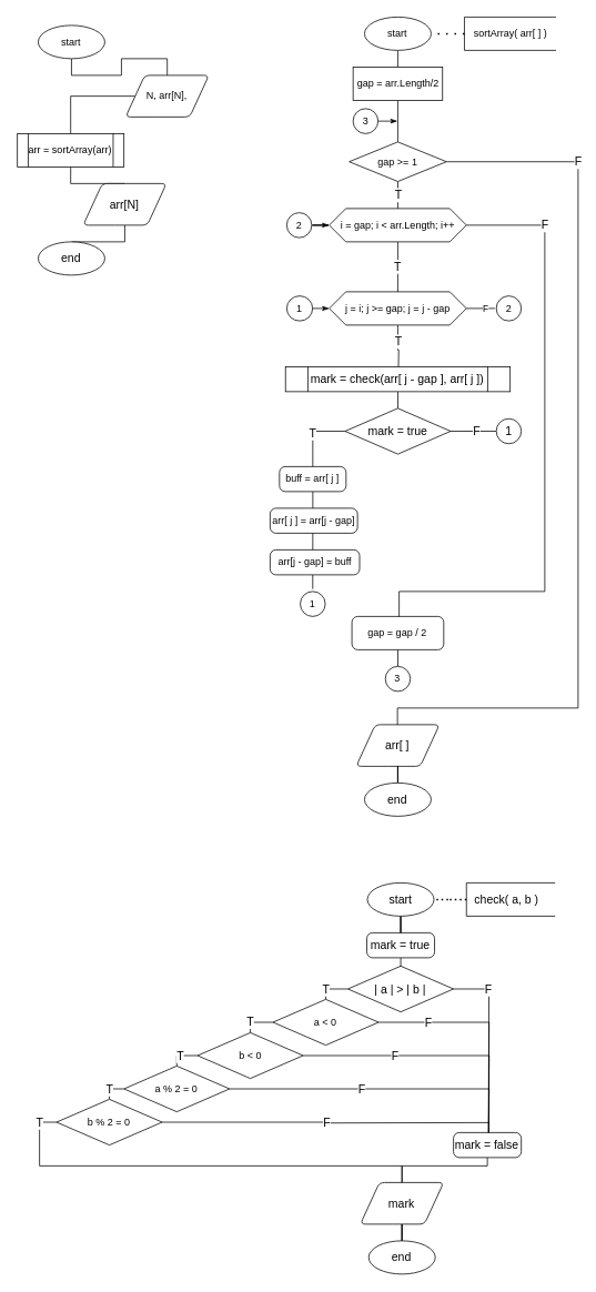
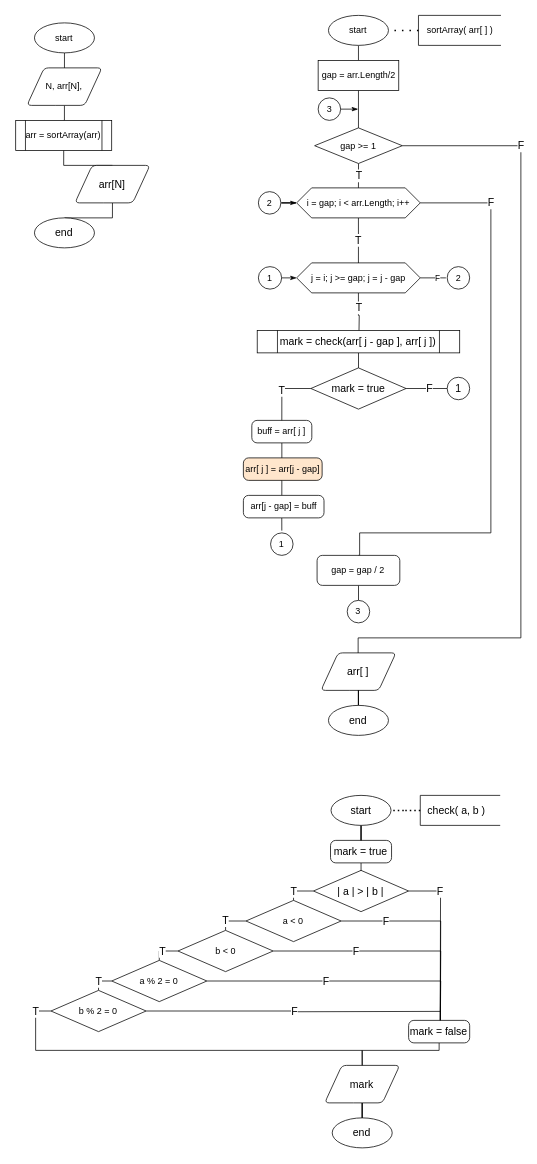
  <mxCell id="0" />
  <mxCell id="1" parent="0" />
  <mxCell id="2" style="edgeStyle=orthogonalEdgeStyle;rounded=0;orthogonalLoop=1;jettySize=auto;html=1;exitX=0.5;exitY=1;exitDx=0;exitDy=0;exitPerimeter=0;entryX=0.5;entryY=0;entryDx=0;entryDy=0;endArrow=none;endFill=0;" edge="1" parent="1" source="3" target="5"><mxGeometry relative="1" as="geometry" /></mxCell>
  <mxCell id="3" value="start" style="strokeWidth=1;html=1;shape=mxgraph.flowchart.start_1;whiteSpace=wrap;" vertex="1" parent="1"><mxGeometry x="45.44" y="30" width="80" height="40" as="geometry" /></mxCell>
  <mxCell id="4" value="" style="edgeStyle=orthogonalEdgeStyle;rounded=0;orthogonalLoop=1;jettySize=auto;html=1;endArrow=none;endFill=0;" edge="1" parent="1" source="5" target="7"><mxGeometry relative="1" as="geometry" /></mxCell>
- <mxCell id="5" value="N, arr[N]," style="shape=parallelogram;html=1;strokeWidth=1;perimeter=parallelogramPerimeter;whiteSpace=wrap;rounded=1;arcSize=12;size=0.23;" vertex="1" parent="1"><mxGeometry x="150.44" y="90" width="100" height="50" as="geometry" /></mxCell>
+ <mxCell id="5" value="N, arr[N]," style="shape=parallelogram;html=1;strokeWidth=1;perimeter=parallelogramPerimeter;whiteSpace=wrap;rounded=1;arcSize=12;size=0.23;" vertex="1" parent="1"><mxGeometry x="35.44" y="90" width="100" height="50" as="geometry" /></mxCell>
  <mxCell id="6" style="edgeStyle=orthogonalEdgeStyle;rounded=0;orthogonalLoop=1;jettySize=auto;html=1;exitX=0.5;exitY=1;exitDx=0;exitDy=0;entryX=0.5;entryY=0;entryDx=0;entryDy=0;fontSize=14;endArrow=none;endFill=0;strokeWidth=1;" edge="1" parent="1" source="7" target="76"><mxGeometry relative="1" as="geometry" /></mxCell>
  <mxCell id="7" value="arr = sortArray(arr)" style="shape=process;whiteSpace=wrap;html=1;backgroundOutline=1;strokeWidth=1;" vertex="1" parent="1"><mxGeometry x="20.44" y="160" width="128" height="40" as="geometry" /></mxCell>
  <mxCell id="8" value="" style="edgeStyle=orthogonalEdgeStyle;rounded=0;orthogonalLoop=1;jettySize=auto;html=1;endArrow=none;endFill=0;dashed=1;dashPattern=1 4;strokeWidth=2;" edge="1" parent="1" source="9" target="11"><mxGeometry relative="1" as="geometry" /></mxCell>
  <mxCell id="9" value="&amp;nbsp; &amp;nbsp;sortArray( arr[ ] )" style="strokeWidth=1;html=1;shape=mxgraph.flowchart.annotation_1;align=left;pointerEvents=1;" vertex="1" parent="1"><mxGeometry x="557.44" y="20" width="110" height="40" as="geometry" /></mxCell>
  <mxCell id="10" style="edgeStyle=orthogonalEdgeStyle;rounded=0;orthogonalLoop=1;jettySize=auto;html=1;exitX=0.5;exitY=1;exitDx=0;exitDy=0;exitPerimeter=0;entryX=0.5;entryY=0;entryDx=0;entryDy=0;endArrow=none;endFill=0;strokeWidth=1;" edge="1" parent="1" source="11" target="13"><mxGeometry relative="1" as="geometry" /></mxCell>
  <mxCell id="11" value="start" style="strokeWidth=1;html=1;shape=mxgraph.flowchart.start_1;whiteSpace=wrap;" vertex="1" parent="1"><mxGeometry x="437.44" y="20" width="80" height="40" as="geometry" /></mxCell>
  <mxCell id="12" value="" style="edgeStyle=orthogonalEdgeStyle;rounded=0;orthogonalLoop=1;jettySize=auto;html=1;endArrow=none;endFill=0;strokeWidth=1;" edge="1" parent="1" source="13" target="16"><mxGeometry relative="1" as="geometry" /></mxCell>
  <mxCell id="13" value="gap = arr.Length/2" style="whiteSpace=wrap;html=1;absoluteArcSize=1;arcSize=14;strokeWidth=1;rounded=0;" vertex="1" parent="1"><mxGeometry x="423.69" y="80" width="107.5" height="40" as="geometry" /></mxCell>
  <mxCell id="14" value="&lt;font style=&quot;font-size: 14px&quot;&gt;T&lt;/font&gt;" style="edgeStyle=orthogonalEdgeStyle;rounded=0;orthogonalLoop=1;jettySize=auto;html=1;endArrow=none;endFill=0;strokeWidth=1;" edge="1" parent="1" source="16" target="19"><mxGeometry relative="1" as="geometry" /></mxCell>
  <mxCell id="15" value="&lt;font style=&quot;font-size: 14px&quot;&gt;F&lt;/font&gt;" style="edgeStyle=orthogonalEdgeStyle;rounded=0;orthogonalLoop=1;jettySize=auto;html=1;endArrow=none;endFill=0;strokeWidth=1;" edge="1" parent="1" source="16"><mxGeometry x="-0.713" relative="1" as="geometry"><mxPoint x="477" y="920" as="targetPoint" /><Array as="points"><mxPoint x="694" y="194" /><mxPoint x="694" y="850" /><mxPoint x="477" y="850" /></Array><mxPoint as="offset" /></mxGeometry></mxCell>
  <mxCell id="16" value="gap &amp;gt;= 1" style="strokeWidth=1;html=1;shape=mxgraph.flowchart.decision;whiteSpace=wrap;" vertex="1" parent="1"><mxGeometry x="419" y="170" width="116.88" height="47.5" as="geometry" /></mxCell>
  <mxCell id="17" value="&lt;font style=&quot;font-size: 14px&quot;&gt;T&lt;/font&gt;" style="edgeStyle=orthogonalEdgeStyle;rounded=0;orthogonalLoop=1;jettySize=auto;html=1;endArrow=none;endFill=0;strokeWidth=1;" edge="1" parent="1" source="19"><mxGeometry x="-0.25" relative="1" as="geometry"><mxPoint x="477.44" y="370" as="targetPoint" /><Array as="points"><mxPoint x="477" y="320" /><mxPoint x="477" y="320" /></Array><mxPoint as="offset" /></mxGeometry></mxCell>
  <mxCell id="18" value="&lt;font style=&quot;font-size: 14px&quot;&gt;F&lt;/font&gt;" style="edgeStyle=orthogonalEdgeStyle;rounded=0;orthogonalLoop=1;jettySize=auto;html=1;entryX=0.5;entryY=0;entryDx=0;entryDy=0;endArrow=none;endFill=0;strokeWidth=1;" edge="1" parent="1" source="19" target="36"><mxGeometry x="-0.746" relative="1" as="geometry"><Array as="points"><mxPoint x="654" y="270" /><mxPoint x="654" y="710" /><mxPoint x="479" y="710" /></Array><mxPoint as="offset" /></mxGeometry></mxCell>
  <mxCell id="19" value="i = gap; i &amp;lt; arr.Length; i++" style="shape=hexagon;perimeter=hexagonPerimeter2;whiteSpace=wrap;html=1;fixedSize=1;strokeWidth=1;" vertex="1" parent="1"><mxGeometry x="395.02" y="250" width="164.84" height="40" as="geometry" /></mxCell>
  <mxCell id="20" value="&lt;font style=&quot;font-size: 14px&quot;&gt;T&lt;/font&gt;" style="edgeStyle=orthogonalEdgeStyle;rounded=0;orthogonalLoop=1;jettySize=auto;html=1;endArrow=none;endFill=0;strokeWidth=1;" edge="1" parent="1" source="22"><mxGeometry x="-0.34" y="1" relative="1" as="geometry"><mxPoint x="478" y="450" as="targetPoint" /><mxPoint as="offset" /></mxGeometry></mxCell>
  <mxCell id="21" value="F" style="edgeStyle=orthogonalEdgeStyle;rounded=0;orthogonalLoop=1;jettySize=auto;html=1;endArrow=none;endFill=0;strokeWidth=1;" edge="1" parent="1" source="22"><mxGeometry x="0.379" relative="1" as="geometry"><mxPoint x="594" y="370" as="targetPoint" /><mxPoint as="offset" /></mxGeometry></mxCell>
  <mxCell id="22" value="j = i; j &amp;gt;= gap; j = j - gap" style="shape=hexagon;perimeter=hexagonPerimeter2;whiteSpace=wrap;html=1;fixedSize=1;strokeWidth=1;" vertex="1" parent="1"><mxGeometry x="395.02" y="350" width="164.84" height="40" as="geometry" /></mxCell>
  <mxCell id="23" value="" style="edgeStyle=orthogonalEdgeStyle;rounded=0;orthogonalLoop=1;jettySize=auto;html=1;endArrow=none;endFill=0;strokeWidth=1;" edge="1" parent="1" source="24"><mxGeometry relative="1" as="geometry"><mxPoint x="373.96" y="610" as="targetPoint" /></mxGeometry></mxCell>
  <mxCell id="24" value="buff = arr[ j ]" style="rounded=1;whiteSpace=wrap;html=1;absoluteArcSize=1;arcSize=14;strokeWidth=1;" vertex="1" parent="1"><mxGeometry x="335.25" y="560" width="80" height="30" as="geometry" /></mxCell>
  <mxCell id="25" style="edgeStyle=orthogonalEdgeStyle;rounded=0;orthogonalLoop=1;jettySize=auto;html=1;exitX=0.5;exitY=1;exitDx=0;exitDy=0;entryX=0.5;entryY=0;entryDx=0;entryDy=0;endArrow=none;endFill=0;strokeWidth=1;" edge="1" parent="1"><mxGeometry relative="1" as="geometry"><mxPoint x="374" y="640" as="sourcePoint" /><mxPoint x="375.25" y="660" as="targetPoint" /></mxGeometry></mxCell>
- <mxCell id="26" value="arr[ j ] = arr[j - gap]" style="rounded=1;whiteSpace=wrap;html=1;absoluteArcSize=1;arcSize=14;strokeWidth=1;" vertex="1" parent="1"><mxGeometry x="324" y="610" width="105" height="30" as="geometry" /></mxCell>
+ <mxCell id="26" value="arr[ j ] = arr[j - gap]" style="rounded=1;whiteSpace=wrap;html=1;absoluteArcSize=1;arcSize=14;strokeWidth=1;fillColor=#ffe6cc;" vertex="1" parent="1"><mxGeometry x="324" y="610" width="105" height="30" as="geometry" /></mxCell>
  <mxCell id="27" value="" style="edgeStyle=orthogonalEdgeStyle;rounded=0;orthogonalLoop=1;jettySize=auto;html=1;endArrow=none;endFill=0;strokeWidth=1;" edge="1" parent="1"><mxGeometry relative="1" as="geometry"><mxPoint x="375.2" y="690" as="sourcePoint" /><mxPoint x="375.25" y="707" as="targetPoint" /></mxGeometry></mxCell>
  <mxCell id="28" value="arr[j - gap] = buff" style="rounded=1;whiteSpace=wrap;html=1;absoluteArcSize=1;arcSize=14;strokeWidth=1;" vertex="1" parent="1"><mxGeometry x="324" y="660" width="107.5" height="30" as="geometry" /></mxCell>
  <mxCell id="29" value="1" style="ellipse;whiteSpace=wrap;html=1;strokeWidth=1;" vertex="1" parent="1"><mxGeometry x="360.25" y="710" width="30" height="30" as="geometry" /></mxCell>
  <mxCell id="30" style="edgeStyle=orthogonalEdgeStyle;rounded=0;orthogonalLoop=1;jettySize=auto;html=1;exitX=1;exitY=0.5;exitDx=0;exitDy=0;entryX=0;entryY=0.5;entryDx=0;entryDy=0;fontSize=14;endArrow=classicThin;endFill=1;strokeWidth=1;" edge="1" parent="1" source="31" target="22"><mxGeometry relative="1" as="geometry" /></mxCell>
  <mxCell id="31" value="1" style="ellipse;whiteSpace=wrap;html=1;strokeWidth=1;" vertex="1" parent="1"><mxGeometry x="344" y="355" width="31.02" height="30" as="geometry" /></mxCell>
  <mxCell id="32" value="2" style="ellipse;whiteSpace=wrap;html=1;strokeWidth=1;" vertex="1" parent="1"><mxGeometry x="595.73" y="355" width="30" height="30" as="geometry" /></mxCell>
  <mxCell id="33" value="" style="edgeStyle=orthogonalEdgeStyle;rounded=0;orthogonalLoop=1;jettySize=auto;html=1;endArrow=classicThin;endFill=1;strokeWidth=1;" edge="1" parent="1" source="34" target="19"><mxGeometry relative="1" as="geometry" /></mxCell>
  <mxCell id="34" value="2" style="ellipse;whiteSpace=wrap;html=1;strokeWidth=1;" vertex="1" parent="1"><mxGeometry x="344" y="255" width="30" height="30" as="geometry" /></mxCell>
  <mxCell id="35" value="" style="edgeStyle=orthogonalEdgeStyle;rounded=0;orthogonalLoop=1;jettySize=auto;html=1;fontSize=14;endArrow=none;endFill=0;strokeWidth=1;" edge="1" parent="1" source="36" target="37"><mxGeometry relative="1" as="geometry" /></mxCell>
  <mxCell id="36" value="gap = gap / 2" style="rounded=1;whiteSpace=wrap;html=1;absoluteArcSize=1;arcSize=14;strokeWidth=1;" vertex="1" parent="1"><mxGeometry x="422.29" y="740" width="110.31" height="40" as="geometry" /></mxCell>
  <mxCell id="37" value="3" style="ellipse;whiteSpace=wrap;html=1;strokeWidth=1;" vertex="1" parent="1"><mxGeometry x="462.44" y="800" width="30" height="30" as="geometry" /></mxCell>
  <mxCell id="38" style="edgeStyle=orthogonalEdgeStyle;rounded=0;orthogonalLoop=1;jettySize=auto;html=1;endArrow=classicThin;endFill=1;strokeWidth=1;" edge="1" parent="1" source="39"><mxGeometry relative="1" as="geometry"><mxPoint x="477" y="145" as="targetPoint" /><Array as="points"><mxPoint x="477" y="145" /></Array></mxGeometry></mxCell>
  <mxCell id="39" value="3" style="ellipse;whiteSpace=wrap;html=1;strokeWidth=1;" vertex="1" parent="1"><mxGeometry x="423.69" y="130" width="30" height="30" as="geometry" /></mxCell>
  <mxCell id="40" value="arr[ ]" style="shape=parallelogram;html=1;strokeWidth=1;perimeter=parallelogramPerimeter;whiteSpace=wrap;rounded=1;arcSize=12;size=0.23;fontSize=14;" vertex="1" parent="1"><mxGeometry x="427.44" y="870" width="100" height="50" as="geometry" /></mxCell>
  <mxCell id="41" value="" style="edgeStyle=orthogonalEdgeStyle;rounded=0;orthogonalLoop=1;jettySize=auto;html=1;fontSize=14;endArrow=none;endFill=0;strokeWidth=1;" edge="1" parent="1" source="42" target="40"><mxGeometry relative="1" as="geometry" /></mxCell>
  <mxCell id="42" value="end" style="strokeWidth=1;html=1;shape=mxgraph.flowchart.start_1;whiteSpace=wrap;fontSize=14;" vertex="1" parent="1"><mxGeometry x="437.44" y="940" width="80" height="40" as="geometry" /></mxCell>
  <mxCell id="43" value="&lt;font style=&quot;font-size: 14px&quot;&gt;T&lt;/font&gt;" style="edgeStyle=orthogonalEdgeStyle;rounded=0;orthogonalLoop=1;jettySize=auto;html=1;exitX=0;exitY=0.5;exitDx=0;exitDy=0;exitPerimeter=0;entryX=0.5;entryY=0;entryDx=0;entryDy=0;entryPerimeter=0;endArrow=none;endFill=0;strokeWidth=1;" edge="1" source="45" target="48" parent="1"><mxGeometry x="0.37" relative="1" as="geometry"><mxPoint as="offset" /></mxGeometry></mxCell>
  <mxCell id="44" value="F" style="edgeStyle=orthogonalEdgeStyle;rounded=0;orthogonalLoop=1;jettySize=auto;html=1;entryX=0.5;entryY=0;entryDx=0;entryDy=0;fontSize=14;endArrow=none;endFill=0;strokeWidth=1;" edge="1" parent="1" source="45"><mxGeometry x="-0.566" relative="1" as="geometry"><mxPoint x="586.585" y="1370" as="targetPoint" /><mxPoint as="offset" /></mxGeometry></mxCell>
  <mxCell id="45" value="a &amp;lt; 0" style="strokeWidth=1;html=1;shape=mxgraph.flowchart.decision;whiteSpace=wrap;" vertex="1" parent="1"><mxGeometry x="327.44" y="1200" width="126.88" height="55" as="geometry" /></mxCell>
  <mxCell id="46" value="&lt;font style=&quot;font-size: 14px&quot;&gt;T&lt;/font&gt;" style="edgeStyle=orthogonalEdgeStyle;rounded=0;orthogonalLoop=1;jettySize=auto;html=1;exitX=0;exitY=0.5;exitDx=0;exitDy=0;exitPerimeter=0;entryX=0.5;entryY=0;entryDx=0;entryDy=0;entryPerimeter=0;endArrow=none;endFill=0;strokeWidth=1;" edge="1" source="48" target="51" parent="1"><mxGeometry x="0.139" relative="1" as="geometry"><mxPoint as="offset" /></mxGeometry></mxCell>
  <mxCell id="47" value="F" style="edgeStyle=orthogonalEdgeStyle;rounded=0;orthogonalLoop=1;jettySize=auto;html=1;entryX=0.5;entryY=0;entryDx=0;entryDy=0;fontSize=14;endArrow=none;endFill=0;strokeWidth=1;" edge="1" parent="1" source="48"><mxGeometry x="-0.322" relative="1" as="geometry"><mxPoint x="586.585" y="1370" as="targetPoint" /><mxPoint as="offset" /></mxGeometry></mxCell>
  <mxCell id="48" value="b &amp;lt; 0" style="strokeWidth=1;html=1;shape=mxgraph.flowchart.decision;whiteSpace=wrap;" vertex="1" parent="1"><mxGeometry x="236.81" y="1240" width="126.88" height="55" as="geometry" /></mxCell>
  <mxCell id="49" value="&lt;font style=&quot;font-size: 14px&quot;&gt;T&lt;/font&gt;" style="edgeStyle=orthogonalEdgeStyle;rounded=0;orthogonalLoop=1;jettySize=auto;html=1;exitX=0;exitY=0.5;exitDx=0;exitDy=0;exitPerimeter=0;entryX=0.5;entryY=0;entryDx=0;entryDy=0;entryPerimeter=0;endArrow=none;endFill=0;strokeWidth=1;" edge="1" source="51" target="54" parent="1"><mxGeometry x="0.139" relative="1" as="geometry"><mxPoint as="offset" /></mxGeometry></mxCell>
  <mxCell id="50" value="F" style="edgeStyle=orthogonalEdgeStyle;rounded=0;orthogonalLoop=1;jettySize=auto;html=1;entryX=0.5;entryY=0;entryDx=0;entryDy=0;fontSize=14;endArrow=none;endFill=0;strokeWidth=1;" edge="1" parent="1" source="51"><mxGeometry x="-0.151" relative="1" as="geometry"><mxPoint x="586.585" y="1370" as="targetPoint" /><mxPoint as="offset" /></mxGeometry></mxCell>
  <mxCell id="51" value="a % 2 = 0" style="strokeWidth=1;html=1;shape=mxgraph.flowchart.decision;whiteSpace=wrap;" vertex="1" parent="1"><mxGeometry x="148.44" y="1280" width="126.88" height="55" as="geometry" /></mxCell>
  <mxCell id="52" value="T" style="edgeStyle=orthogonalEdgeStyle;rounded=0;orthogonalLoop=1;jettySize=auto;html=1;exitX=0;exitY=0.5;exitDx=0;exitDy=0;exitPerimeter=0;entryX=0.5;entryY=0;entryDx=0;entryDy=0;fontSize=14;endArrow=none;endFill=0;strokeWidth=1;" edge="1" parent="1" source="54" target="71"><mxGeometry x="-0.921" relative="1" as="geometry"><Array as="points"><mxPoint x="47" y="1348" /><mxPoint x="47" y="1400" /><mxPoint x="482" y="1400" /></Array><mxPoint as="offset" /></mxGeometry></mxCell>
  <mxCell id="53" value="F" style="edgeStyle=orthogonalEdgeStyle;rounded=0;orthogonalLoop=1;jettySize=auto;html=1;fontSize=14;endArrow=none;endFill=0;strokeWidth=1;" edge="1" parent="1" source="54"><mxGeometry x="0.001" relative="1" as="geometry"><mxPoint x="587.44" y="1348" as="targetPoint" /><mxPoint x="1" as="offset" /></mxGeometry></mxCell>
  <mxCell id="54" value="b % 2 = 0" style="strokeWidth=1;html=1;shape=mxgraph.flowchart.decision;whiteSpace=wrap;" vertex="1" parent="1"><mxGeometry x="67.44" y="1320" width="126.88" height="55" as="geometry" /></mxCell>
  <mxCell id="55" value="" style="edgeStyle=orthogonalEdgeStyle;rounded=0;orthogonalLoop=1;jettySize=auto;html=1;fontSize=14;endArrow=none;endFill=0;strokeWidth=1;" edge="1" parent="1" source="56" target="59"><mxGeometry relative="1" as="geometry" /></mxCell>
  <mxCell id="56" value="mark = check(arr[ j - gap ], arr[ j ])" style="shape=process;whiteSpace=wrap;html=1;backgroundOutline=1;strokeWidth=1;fontSize=14;" vertex="1" parent="1"><mxGeometry x="342.45" y="440" width="269.99" height="30" as="geometry" /></mxCell>
  <mxCell id="57" value="T" style="edgeStyle=orthogonalEdgeStyle;rounded=0;orthogonalLoop=1;jettySize=auto;html=1;exitX=0;exitY=0.5;exitDx=0;exitDy=0;exitPerimeter=0;entryX=0.5;entryY=0;entryDx=0;entryDy=0;fontSize=14;endArrow=none;endFill=0;strokeWidth=1;" edge="1" parent="1" source="59" target="24"><mxGeometry relative="1" as="geometry" /></mxCell>
  <mxCell id="58" value="F" style="edgeStyle=orthogonalEdgeStyle;rounded=0;orthogonalLoop=1;jettySize=auto;html=1;entryX=0;entryY=0.5;entryDx=0;entryDy=0;fontSize=14;endArrow=none;endFill=0;strokeWidth=1;" edge="1" parent="1" source="59" target="60"><mxGeometry x="0.113" relative="1" as="geometry"><mxPoint as="offset" /></mxGeometry></mxCell>
  <mxCell id="59" value="mark = true" style="strokeWidth=1;html=1;shape=mxgraph.flowchart.decision;whiteSpace=wrap;fontSize=14;" vertex="1" parent="1"><mxGeometry x="414" y="490" width="126.88" height="55" as="geometry" /></mxCell>
  <mxCell id="60" value="1" style="ellipse;whiteSpace=wrap;html=1;strokeWidth=1;fontSize=14;" vertex="1" parent="1"><mxGeometry x="595.73" y="502.5" width="30" height="30" as="geometry" /></mxCell>
  <mxCell id="61" value="" style="edgeStyle=orthogonalEdgeStyle;rounded=0;orthogonalLoop=1;jettySize=auto;html=1;fontSize=14;endArrow=none;endFill=0;strokeWidth=1;" edge="1" parent="1" source="62" target="69"><mxGeometry relative="1" as="geometry" /></mxCell>
  <mxCell id="62" value="mark = true" style="rounded=1;whiteSpace=wrap;html=1;absoluteArcSize=1;arcSize=14;strokeWidth=1;fontSize=14;" vertex="1" parent="1"><mxGeometry x="440.17" y="1120" width="81.41" height="30" as="geometry" /></mxCell>
  <mxCell id="63" value="" style="edgeStyle=orthogonalEdgeStyle;rounded=0;orthogonalLoop=1;jettySize=auto;html=1;fontSize=14;endArrow=none;endFill=0;strokeWidth=1;" edge="1" parent="1" source="64" target="62"><mxGeometry relative="1" as="geometry" /></mxCell>
  <mxCell id="64" value="start" style="strokeWidth=1;html=1;shape=mxgraph.flowchart.start_1;whiteSpace=wrap;fontSize=14;" vertex="1" parent="1"><mxGeometry x="440.88" y="1060" width="80" height="40" as="geometry" /></mxCell>
  <mxCell id="65" value="" style="edgeStyle=orthogonalEdgeStyle;rounded=0;orthogonalLoop=1;jettySize=auto;html=1;fontSize=14;endArrow=none;endFill=0;strokeWidth=2;dashed=1;dashPattern=1 2;" edge="1" parent="1" source="66" target="64"><mxGeometry relative="1" as="geometry" /></mxCell>
  <mxCell id="66" value="&amp;nbsp; check( a, b )" style="strokeWidth=1;html=1;shape=mxgraph.flowchart.annotation_1;align=left;pointerEvents=1;fontSize=14;" vertex="1" parent="1"><mxGeometry x="559.86" y="1060" width="106.56" height="40" as="geometry" /></mxCell>
  <mxCell id="67" value="T" style="edgeStyle=orthogonalEdgeStyle;rounded=0;orthogonalLoop=1;jettySize=auto;html=1;entryX=0.5;entryY=0;entryDx=0;entryDy=0;entryPerimeter=0;fontSize=14;endArrow=none;endFill=0;strokeWidth=1;" edge="1" parent="1" source="69" target="45"><mxGeometry x="0.358" relative="1" as="geometry"><Array as="points"><mxPoint x="390.44" y="1188" /></Array><mxPoint as="offset" /></mxGeometry></mxCell>
  <mxCell id="68" value="F" style="edgeStyle=orthogonalEdgeStyle;rounded=0;orthogonalLoop=1;jettySize=auto;html=1;fontSize=14;endArrow=none;endFill=0;strokeWidth=1;" edge="1" parent="1" source="69"><mxGeometry x="-0.608" relative="1" as="geometry"><mxPoint x="586.44" y="1360" as="targetPoint" /><mxPoint as="offset" /></mxGeometry></mxCell>
  <mxCell id="69" value="| a | &amp;gt; | b |" style="strokeWidth=1;html=1;shape=mxgraph.flowchart.decision;whiteSpace=wrap;fontSize=14;" vertex="1" parent="1"><mxGeometry x="417.44" y="1160" width="126.88" height="55" as="geometry" /></mxCell>
  <mxCell id="70" value="" style="edgeStyle=orthogonalEdgeStyle;rounded=0;orthogonalLoop=1;jettySize=auto;html=1;fontSize=14;endArrow=none;endFill=0;strokeWidth=1;" edge="1" parent="1" source="71" target="72"><mxGeometry relative="1" as="geometry" /></mxCell>
  <mxCell id="71" value="mark" style="shape=parallelogram;html=1;strokeWidth=1;perimeter=parallelogramPerimeter;whiteSpace=wrap;rounded=1;arcSize=12;size=0.23;fontSize=14;" vertex="1" parent="1"><mxGeometry x="432.44" y="1420" width="100" height="50" as="geometry" /></mxCell>
  <mxCell id="72" value="end" style="strokeWidth=1;html=1;shape=mxgraph.flowchart.start_1;whiteSpace=wrap;fontSize=14;" vertex="1" parent="1"><mxGeometry x="442.44" y="1490" width="80" height="40" as="geometry" /></mxCell>
  <mxCell id="73" style="edgeStyle=orthogonalEdgeStyle;rounded=0;orthogonalLoop=1;jettySize=auto;html=1;entryX=0.5;entryY=0;entryDx=0;entryDy=0;fontSize=14;endArrow=none;endFill=0;strokeWidth=1;" edge="1" parent="1" source="74" target="71"><mxGeometry relative="1" as="geometry"><Array as="points"><mxPoint x="585" y="1400" /><mxPoint x="482" y="1400" /></Array></mxGeometry></mxCell>
  <mxCell id="74" value="mark = false" style="rounded=1;whiteSpace=wrap;html=1;absoluteArcSize=1;arcSize=14;strokeWidth=1;fontSize=14;" vertex="1" parent="1"><mxGeometry x="544.32" y="1360" width="81.41" height="30" as="geometry" /></mxCell>
  <mxCell id="75" style="edgeStyle=orthogonalEdgeStyle;rounded=0;orthogonalLoop=1;jettySize=auto;html=1;exitX=0.5;exitY=1;exitDx=0;exitDy=0;entryX=0.5;entryY=0;entryDx=0;entryDy=0;entryPerimeter=0;fontSize=14;endArrow=none;endFill=0;strokeWidth=1;" edge="1" parent="1" source="76" target="77"><mxGeometry relative="1" as="geometry" /></mxCell>
  <mxCell id="76" value="arr[N]" style="shape=parallelogram;html=1;strokeWidth=1;perimeter=parallelogramPerimeter;whiteSpace=wrap;rounded=1;arcSize=12;size=0.23;fontSize=14;" vertex="1" parent="1"><mxGeometry x="99.44" y="220" width="100" height="50" as="geometry" /></mxCell>
  <mxCell id="77" value="end" style="strokeWidth=1;html=1;shape=mxgraph.flowchart.start_1;whiteSpace=wrap;fontSize=14;" vertex="1" parent="1"><mxGeometry x="45.44" y="290" width="80" height="40" as="geometry" /></mxCell>
